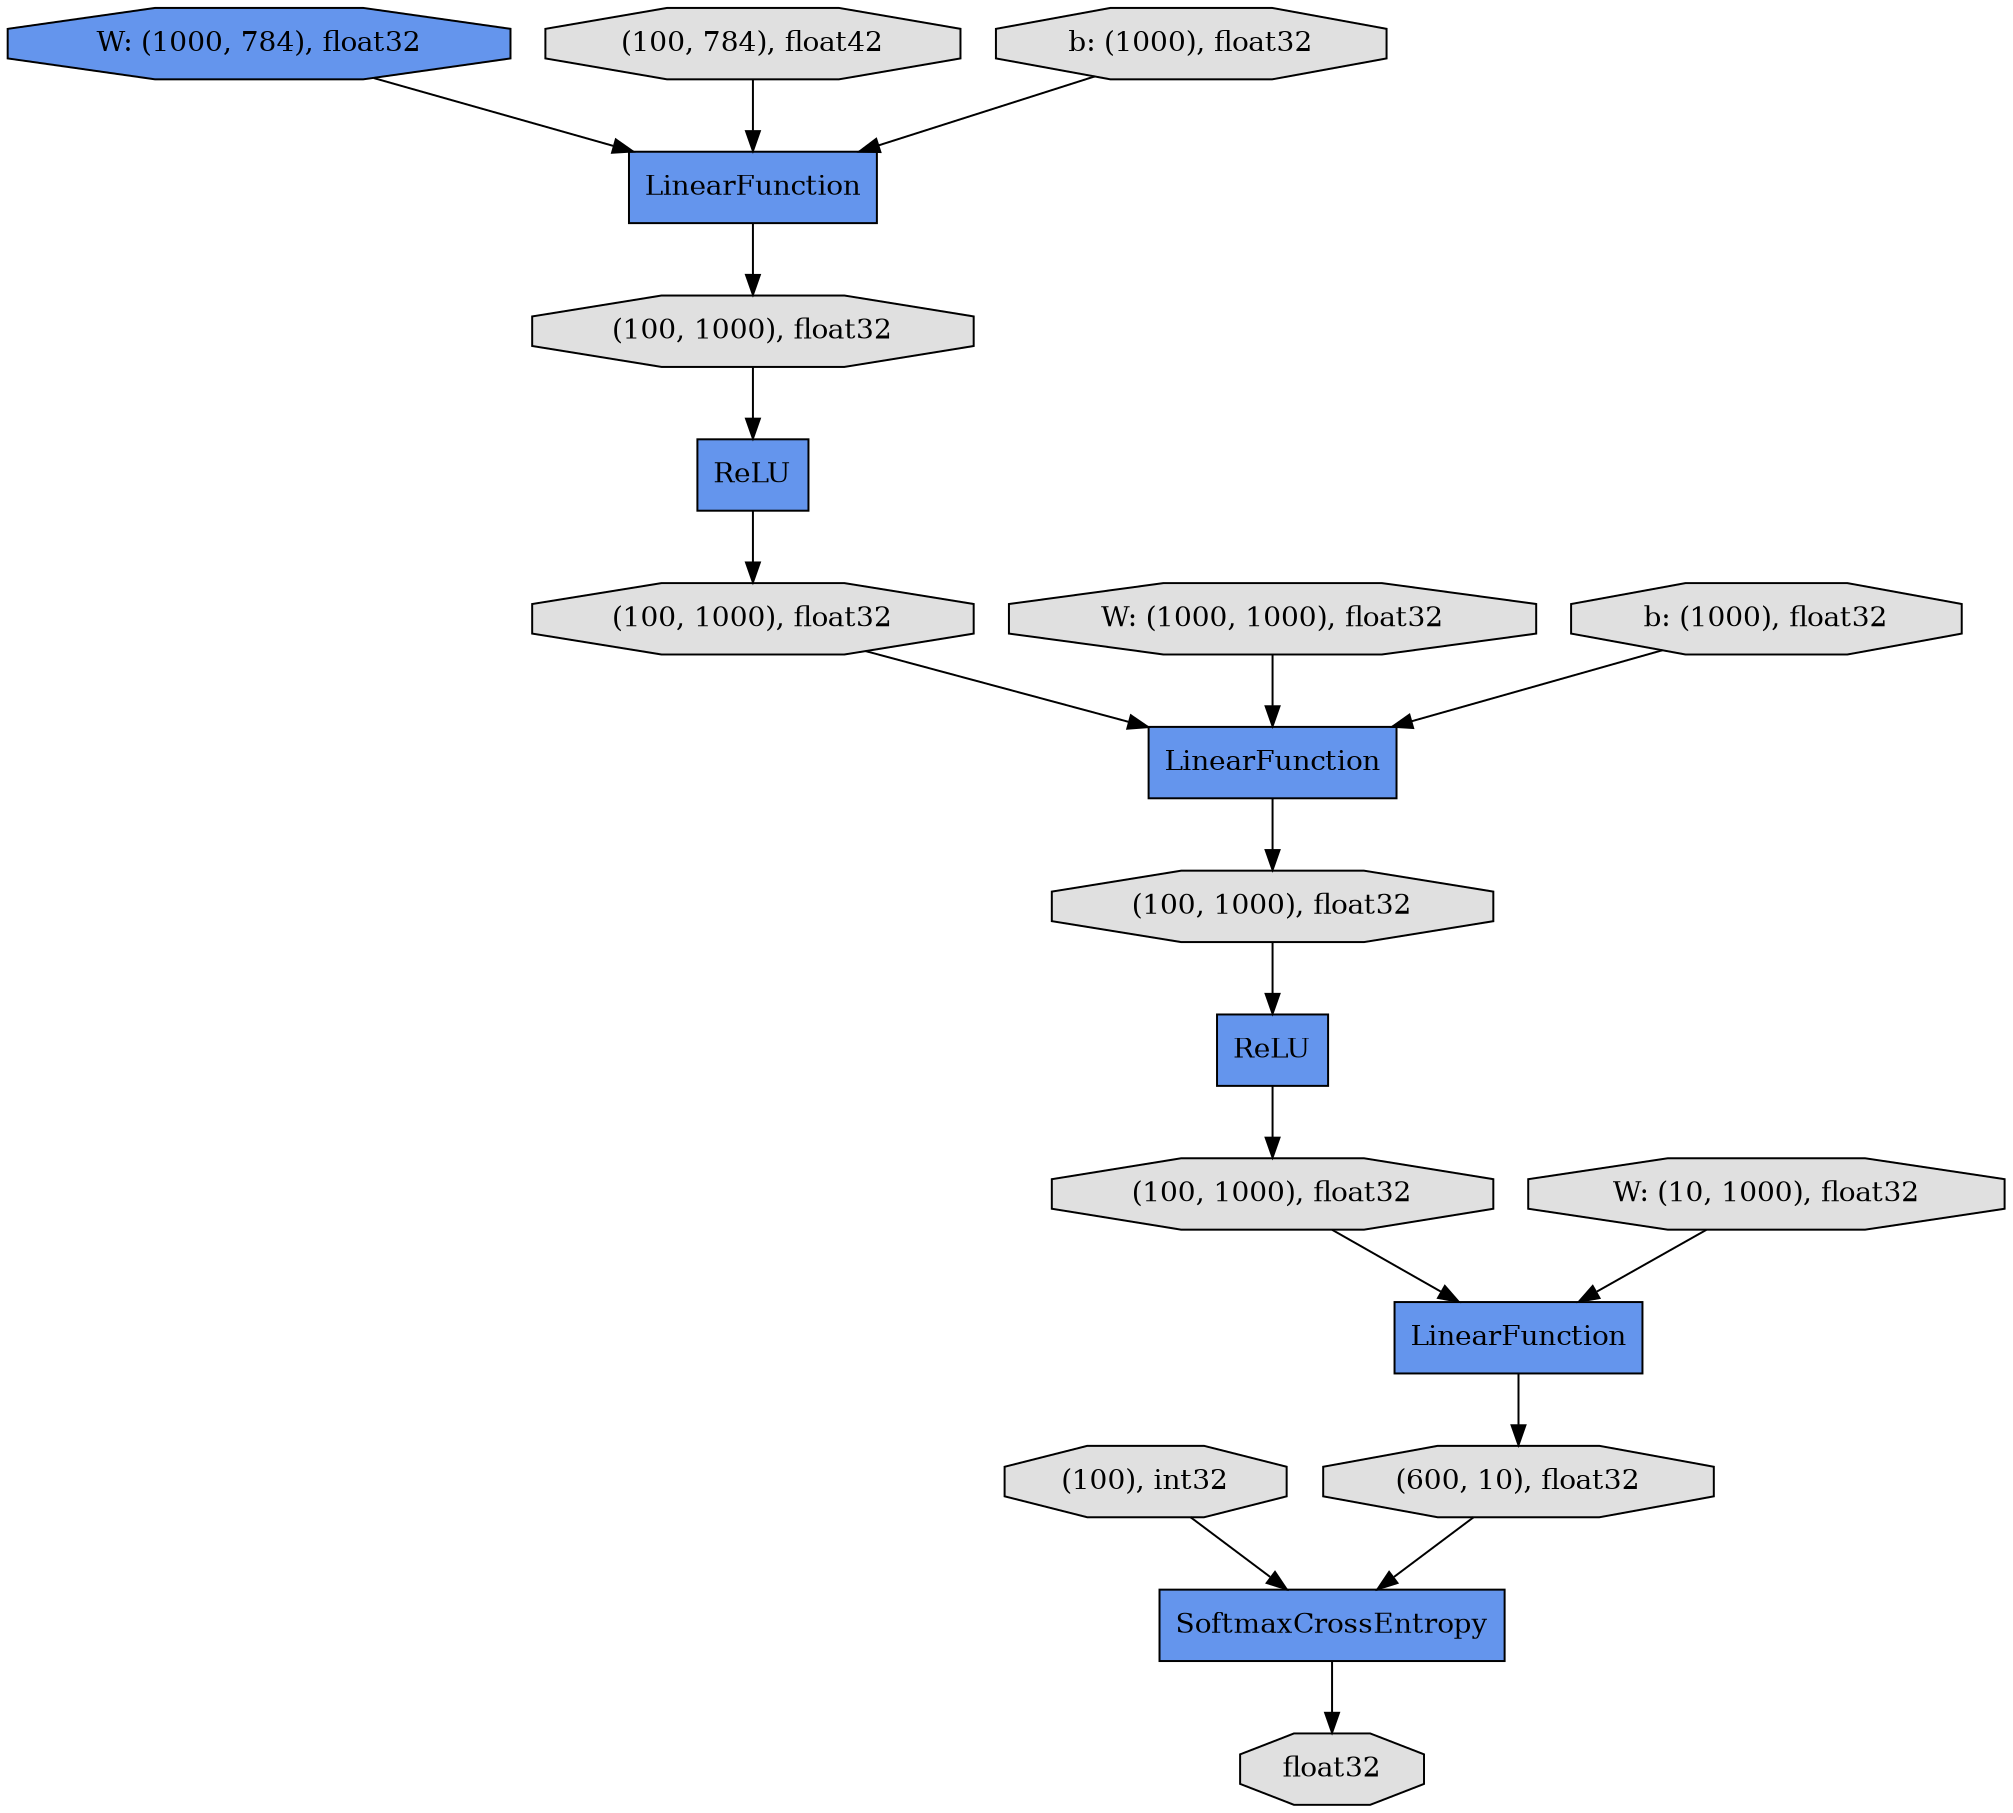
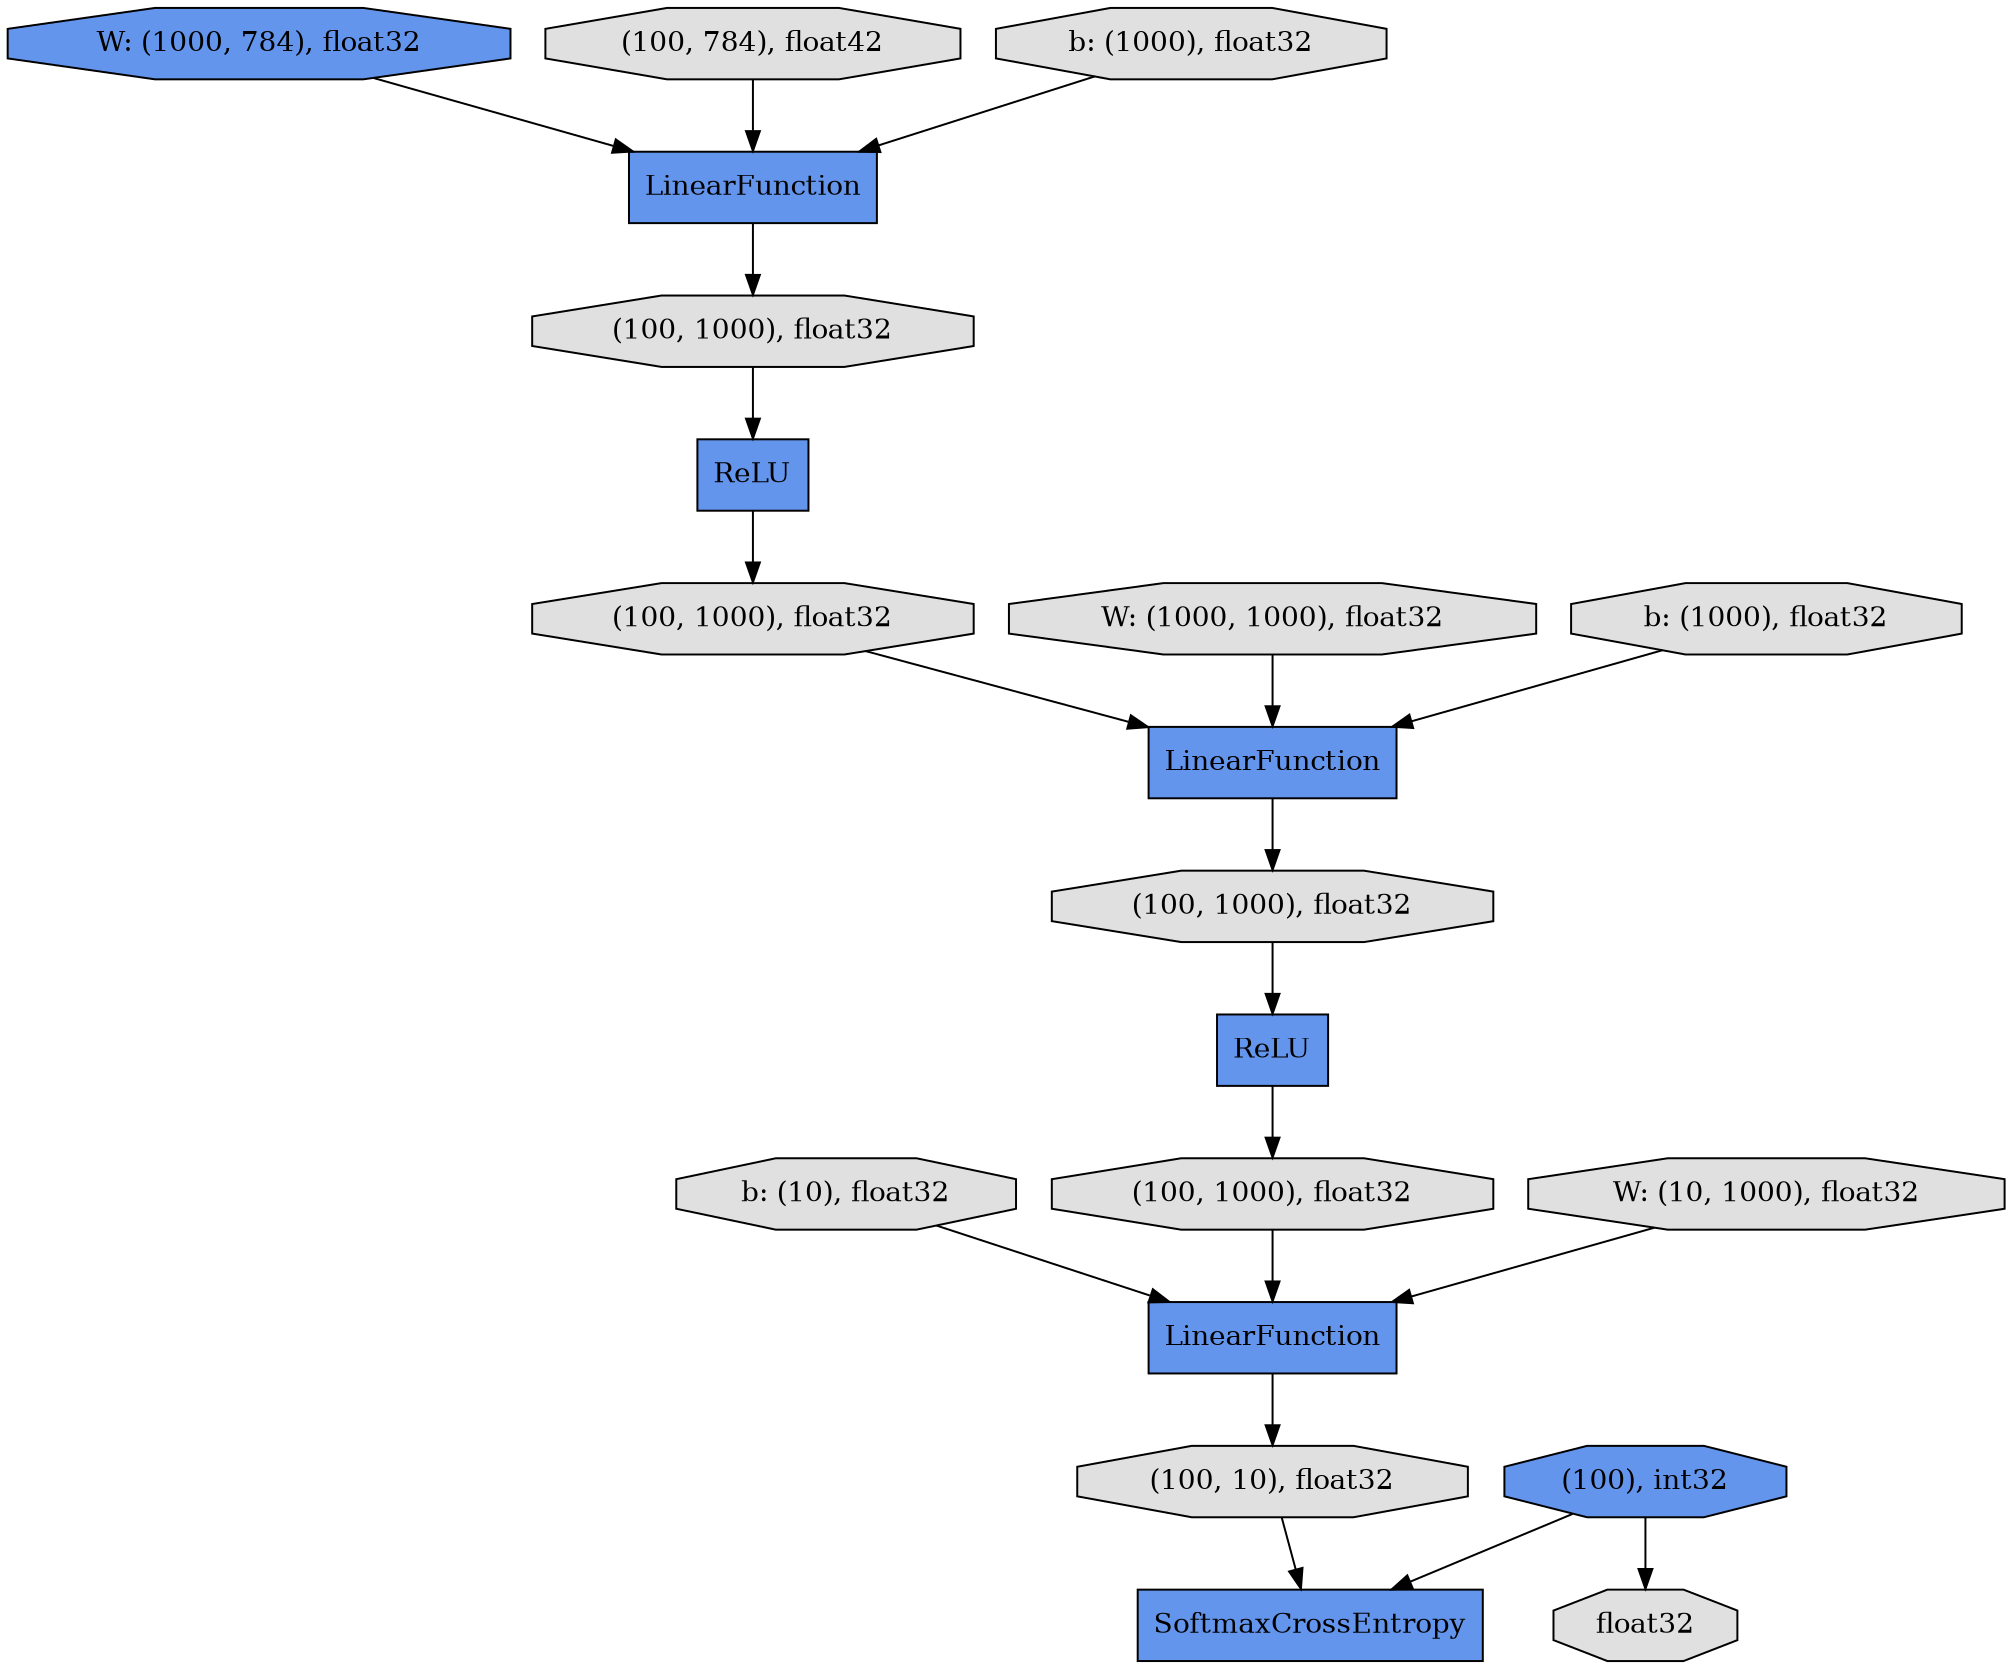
  digraph {
    rankdir=TB
    node [fillcolor="#E0E0E0" shape=octagon style=filled]
-   n1 [label="(600, 10), float32"]
+   n1 [label="(100, 10), float32"]
    n2 [fillcolor="#6495ED" label=SoftmaxCrossEntropy shape=record]
    n3 [label=float32]
-   n4 [label="(100), int32"]
+   n4 [fillcolor="#6495ED" label="(100), int32"]
+   n5 [label="b: (10), float32"]
    n6 [fillcolor="#6495ED" label=LinearFunction shape=record]
    n7 [fillcolor="#6495ED" label=LinearFunction shape=record]
    n8 [label="(100, 1000), float32"]
    n9 [fillcolor="#6495ED" label=ReLU shape=record]
    n10 [label="(100, 1000), float32"]
    n11 [fillcolor="#6495ED" label=LinearFunction shape=record]
    n12 [fillcolor="#6495ED" label="W: (1000, 784), float32"]
    n13 [label="(100, 784), float42"]
    n14 [label="(100, 1000), float32"]
    n15 [fillcolor="#6495ED" label=ReLU shape=record]
    n16 [label="b: (1000), float32"]
    n17 [label="(100, 1000), float32"]
    n18 [label="W: (1000, 1000), float32"]
    n19 [label="b: (1000), float32"]
    n20 [label="W: (10, 1000), float32"]
    n1 -> n2
-   n2 -> n3
+   n4 -> n3
    n4 -> n2
+   n5 -> n6
    n6 -> n1
    n7 -> n8
    n8 -> n9
    n9 -> n10
    n10 -> n11
    n11 -> n14
    n12 -> n7
    n13 -> n7
    n14 -> n15
    n15 -> n17
    n16 -> n7
    n17 -> n6
    n18 -> n11
    n19 -> n11
    n20 -> n6
  }
